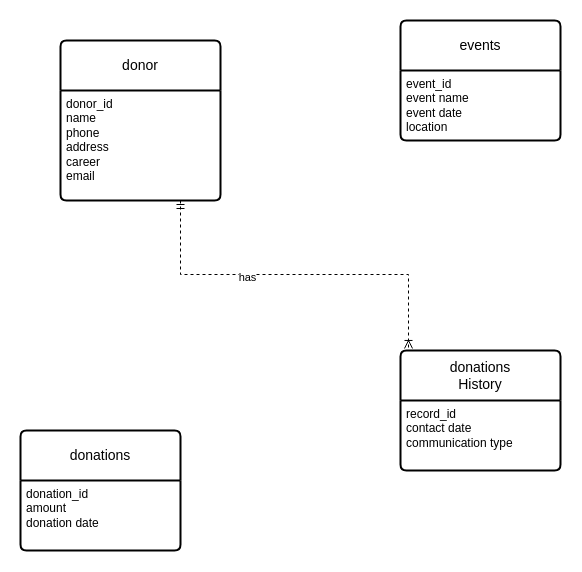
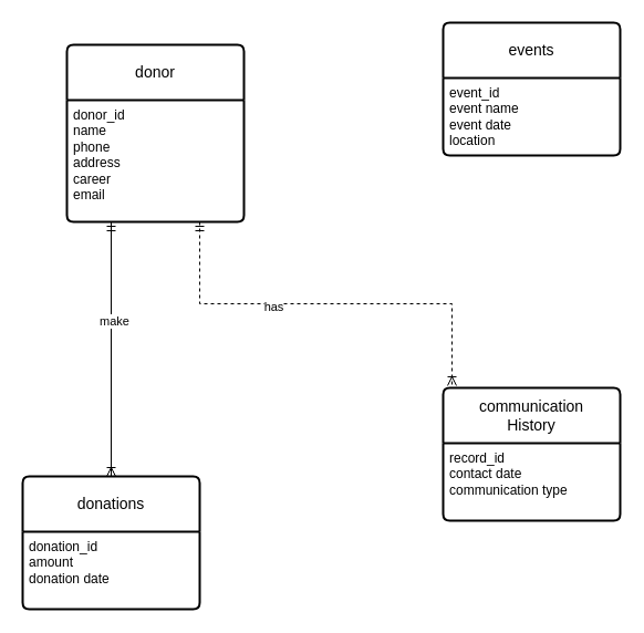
  <mxCell id="0" />
  <mxCell id="1" parent="0" />
  <mxCell id="2" value="donor" style="swimlane;childLayout=stackLayout;horizontal=1;startSize=50;horizontalStack=0;rounded=1;fontSize=14;fontStyle=0;strokeWidth=2;resizeParent=0;resizeLast=1;shadow=0;dashed=0;align=center;arcSize=4;whiteSpace=wrap;html=1;" vertex="1" parent="1"><mxGeometry x="60" y="40" width="160" height="160" as="geometry"><mxRectangle x="120" y="120" width="80" height="50" as="alternateBounds" /></mxGeometry></mxCell>
  <mxCell id="3" value="donor_id&lt;div&gt;name&lt;/div&gt;&lt;div&gt;phone&lt;/div&gt;&lt;div&gt;address&lt;/div&gt;&lt;div&gt;career&lt;/div&gt;&lt;div&gt;email&lt;/div&gt;" style="align=left;strokeColor=none;fillColor=none;spacingLeft=4;fontSize=12;verticalAlign=top;resizable=0;rotatable=0;part=1;html=1;" vertex="1" parent="2"><mxGeometry y="50" width="160" height="110" as="geometry" /></mxCell>
  <mxCell id="4" value="events" style="swimlane;childLayout=stackLayout;horizontal=1;startSize=50;horizontalStack=0;rounded=1;fontSize=14;fontStyle=0;strokeWidth=2;resizeParent=0;resizeLast=1;shadow=0;dashed=0;align=center;arcSize=4;whiteSpace=wrap;html=1;" vertex="1" parent="1"><mxGeometry x="400" y="20" width="160" height="120" as="geometry" /></mxCell>
  <mxCell id="5" value="event_id&lt;div&gt;event name&lt;/div&gt;&lt;div&gt;event date&lt;/div&gt;&lt;div&gt;location&lt;/div&gt;" style="align=left;strokeColor=none;fillColor=none;spacingLeft=4;fontSize=12;verticalAlign=top;resizable=0;rotatable=0;part=1;html=1;" vertex="1" parent="4"><mxGeometry y="50" width="160" height="70" as="geometry" /></mxCell>
  <mxCell id="6" value="donations" style="swimlane;childLayout=stackLayout;horizontal=1;startSize=50;horizontalStack=0;rounded=1;fontSize=14;fontStyle=0;strokeWidth=2;resizeParent=0;resizeLast=1;shadow=0;dashed=0;align=center;arcSize=4;whiteSpace=wrap;html=1;" vertex="1" parent="1"><mxGeometry x="20" y="430" width="160" height="120" as="geometry" /></mxCell>
  <mxCell id="7" value="donation_id&lt;div&gt;amount&lt;/div&gt;&lt;div&gt;donation date&lt;/div&gt;" style="align=left;strokeColor=none;fillColor=none;spacingLeft=4;fontSize=12;verticalAlign=top;resizable=0;rotatable=0;part=1;html=1;" vertex="1" parent="6"><mxGeometry y="50" width="160" height="70" as="geometry" /></mxCell>
- <mxCell id="8" value="donations&lt;div&gt;History&lt;/div&gt;" style="swimlane;childLayout=stackLayout;horizontal=1;startSize=50;horizontalStack=0;rounded=1;fontSize=14;fontStyle=0;strokeWidth=2;resizeParent=0;resizeLast=1;shadow=0;dashed=0;align=center;arcSize=4;whiteSpace=wrap;html=1;" vertex="1" parent="1"><mxGeometry x="400" y="350" width="160" height="120" as="geometry" /></mxCell>
+ <mxCell id="8" value="communication&lt;div&gt;History&lt;/div&gt;" style="swimlane;childLayout=stackLayout;horizontal=1;startSize=50;horizontalStack=0;rounded=1;fontSize=14;fontStyle=0;strokeWidth=2;resizeParent=0;resizeLast=1;shadow=0;dashed=0;align=center;arcSize=4;whiteSpace=wrap;html=1;" vertex="1" parent="1"><mxGeometry x="400" y="350" width="160" height="120" as="geometry" /></mxCell>
  <mxCell id="9" value="record_id&lt;div&gt;contact date&lt;/div&gt;&lt;div&gt;communication type&lt;/div&gt;" style="align=left;strokeColor=none;fillColor=none;spacingLeft=4;fontSize=12;verticalAlign=top;resizable=0;rotatable=0;part=1;html=1;" vertex="1" parent="8"><mxGeometry y="50" width="160" height="70" as="geometry" /></mxCell>
+ <mxCell id="10" value="" style="edgeStyle=elbowEdgeStyle;fontSize=12;html=1;endArrow=ERoneToMany;startArrow=ERmandOne;rounded=0;entryX=0.5;entryY=0;entryDx=0;entryDy=0;exitX=0.25;exitY=1;exitDx=0;exitDy=0;elbow=horizontal;" edge="1" parent="1" source="3" target="6"><mxGeometry width="100" height="100" relative="1" as="geometry"><mxPoint x="140" y="244" as="sourcePoint" /><mxPoint x="350" y="250" as="targetPoint" /></mxGeometry></mxCell>
+ <mxCell id="11" value="make" style="edgeLabel;html=1;align=center;verticalAlign=middle;resizable=0;points=[];" vertex="1" connectable="0" parent="10"><mxGeometry x="-0.226" y="2" relative="1" as="geometry"><mxPoint as="offset" /></mxGeometry></mxCell>
  <mxCell id="12" value="" style="edgeStyle=elbowEdgeStyle;fontSize=12;html=1;endArrow=ERoneToMany;startArrow=ERmandOne;rounded=0;entryX=0.05;entryY=-0.017;entryDx=0;entryDy=0;elbow=vertical;exitX=0.75;exitY=1;exitDx=0;exitDy=0;entryPerimeter=0;dashed=1;" edge="1" parent="1" source="3" target="8"><mxGeometry width="100" height="100" relative="1" as="geometry"><mxPoint x="190" y="230" as="sourcePoint" /><mxPoint x="400" y="450" as="targetPoint" /></mxGeometry></mxCell>
  <mxCell id="13" value="has" style="edgeLabel;html=1;align=center;verticalAlign=middle;resizable=0;points=[];" vertex="1" connectable="0" parent="12"><mxGeometry x="-0.255" y="-2" relative="1" as="geometry"><mxPoint as="offset" /></mxGeometry></mxCell>
